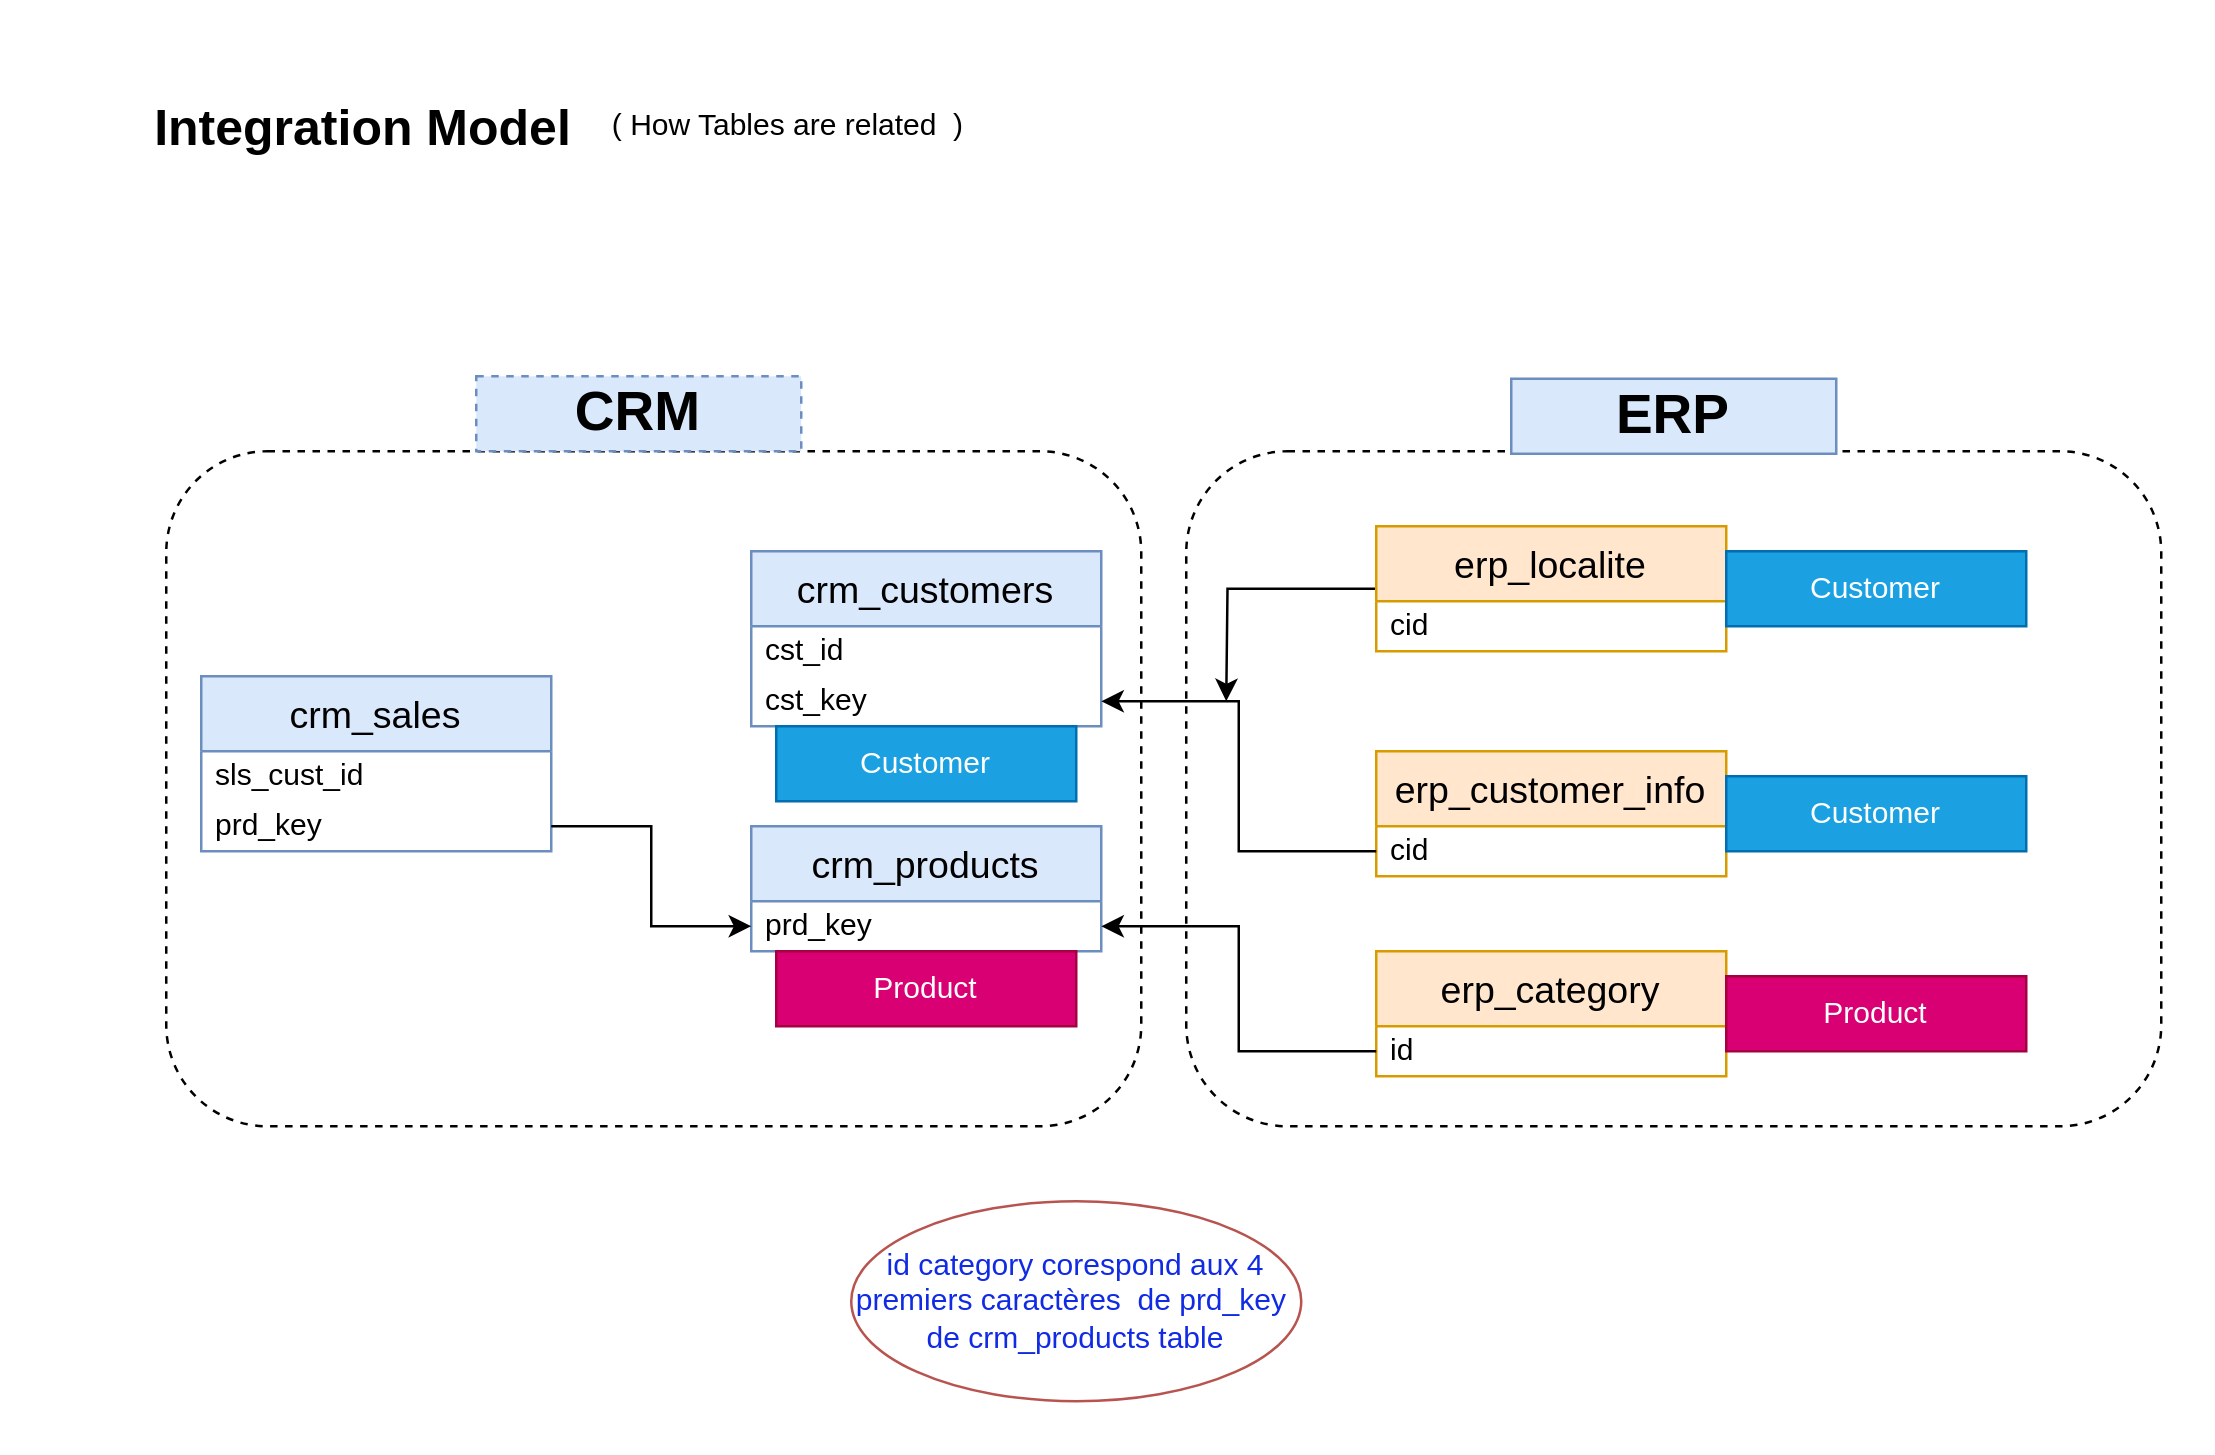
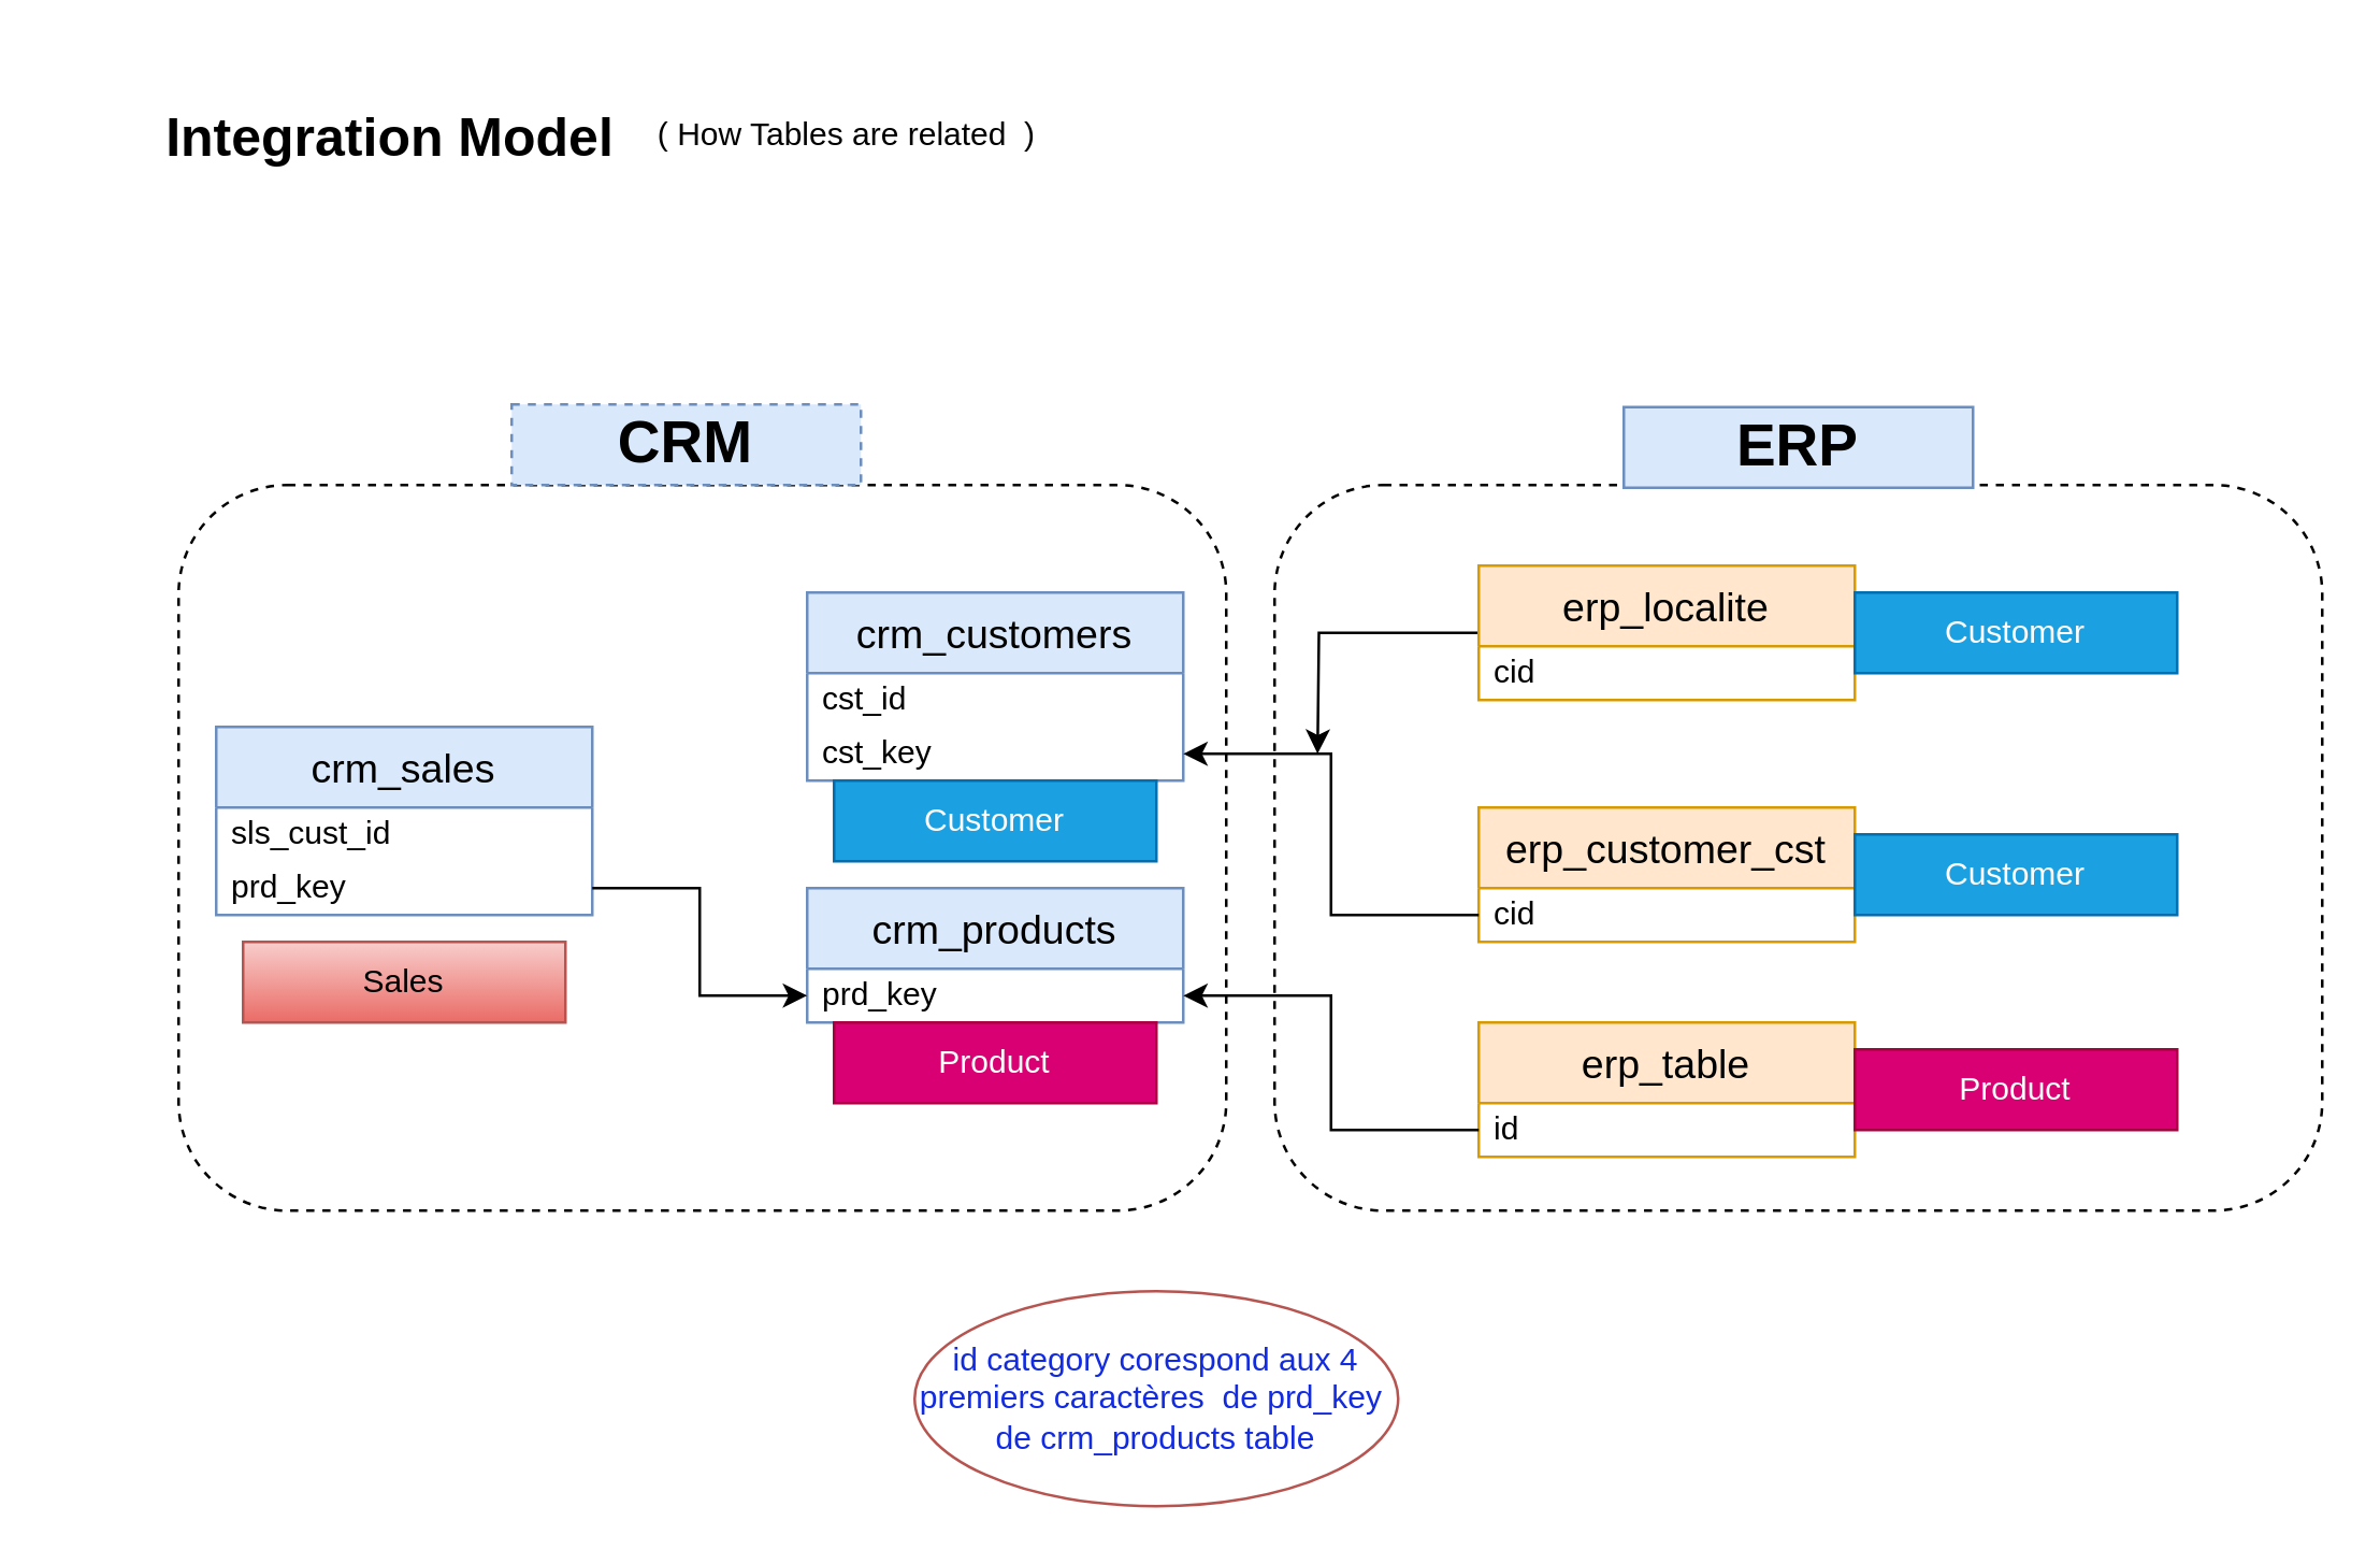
  <mxCell id="0" />
  <mxCell id="1" parent="0" />
  <mxCell id="2" value="Integration Model" style="rounded=0;whiteSpace=wrap;html=1;fontSize=20;fontStyle=1;fillColor=none;strokeColor=none;" parent="1" vertex="1"><mxGeometry x="20" y="20" width="250" height="60" as="geometry" /></mxCell>
  <mxCell id="3" value="( How Tables are related&amp;nbsp; )" style="rounded=0;whiteSpace=wrap;html=1;fillColor=none;strokeColor=none;" parent="1" vertex="1"><mxGeometry x="230" y="20" width="170" height="60" as="geometry" /></mxCell>
  <mxCell id="4" value="crm_sales" style="swimlane;fontStyle=0;childLayout=stackLayout;horizontal=1;startSize=30;horizontalStack=0;resizeParent=1;resizeParentMax=0;resizeLast=0;collapsible=1;marginBottom=0;whiteSpace=wrap;html=1;fillColor=#dae8fc;strokeColor=#6c8ebf;fontSize=15;" parent="1" vertex="1"><mxGeometry x="80" y="270" width="140" height="70" as="geometry" /></mxCell>
  <mxCell id="5" value="sls_cust_id" style="text;strokeColor=none;fillColor=none;align=left;verticalAlign=middle;spacingLeft=4;spacingRight=4;overflow=hidden;points=[[0,0.5],[1,0.5]];portConstraint=eastwest;rotatable=0;whiteSpace=wrap;html=1;" parent="4" vertex="1"><mxGeometry y="30" width="140" height="20" as="geometry" /></mxCell>
  <mxCell id="6" value="prd_key" style="text;strokeColor=none;fillColor=none;align=left;verticalAlign=middle;spacingLeft=4;spacingRight=4;overflow=hidden;points=[[0,0.5],[1,0.5]];portConstraint=eastwest;rotatable=0;whiteSpace=wrap;html=1;" parent="4" vertex="1"><mxGeometry y="50" width="140" height="20" as="geometry" /></mxCell>
  <mxCell id="7" value="crm_products" style="swimlane;fontStyle=0;childLayout=stackLayout;horizontal=1;startSize=30;horizontalStack=0;resizeParent=1;resizeParentMax=0;resizeLast=0;collapsible=1;marginBottom=0;whiteSpace=wrap;html=1;fillColor=#dae8fc;strokeColor=#6c8ebf;fontSize=15;" parent="1" vertex="1"><mxGeometry x="300" y="330" width="140" height="50" as="geometry" /></mxCell>
  <mxCell id="8" value="prd_key" style="text;strokeColor=none;fillColor=none;align=left;verticalAlign=middle;spacingLeft=4;spacingRight=4;overflow=hidden;points=[[0,0.5],[1,0.5]];portConstraint=eastwest;rotatable=0;whiteSpace=wrap;html=1;" parent="7" vertex="1"><mxGeometry y="30" width="140" height="20" as="geometry" /></mxCell>
  <mxCell id="9" value="crm_customers" style="swimlane;fontStyle=0;childLayout=stackLayout;horizontal=1;startSize=30;horizontalStack=0;resizeParent=1;resizeParentMax=0;resizeLast=0;collapsible=1;marginBottom=0;whiteSpace=wrap;html=1;fillColor=#dae8fc;strokeColor=#6c8ebf;fontSize=15;" parent="1" vertex="1"><mxGeometry x="300" y="220" width="140" height="70" as="geometry" /></mxCell>
  <mxCell id="10" value="cst_id" style="text;strokeColor=none;fillColor=none;align=left;verticalAlign=middle;spacingLeft=4;spacingRight=4;overflow=hidden;points=[[0,0.5],[1,0.5]];portConstraint=eastwest;rotatable=0;whiteSpace=wrap;html=1;" parent="9" vertex="1"><mxGeometry y="30" width="140" height="20" as="geometry" /></mxCell>
  <mxCell id="11" value="cst_key" style="text;strokeColor=none;fillColor=none;align=left;verticalAlign=middle;spacingLeft=4;spacingRight=4;overflow=hidden;points=[[0,0.5],[1,0.5]];portConstraint=eastwest;rotatable=0;whiteSpace=wrap;html=1;" parent="9" vertex="1"><mxGeometry y="50" width="140" height="20" as="geometry" /></mxCell>
  <mxCell id="12" style="edgeStyle=orthogonalEdgeStyle;rounded=0;orthogonalLoop=1;jettySize=auto;html=1;entryX=0;entryY=0.5;entryDx=0;entryDy=0;" parent="1" source="6" target="8" edge="1"><mxGeometry relative="1" as="geometry" /></mxCell>
- <mxCell id="13" value="erp_customer_info" style="swimlane;fontStyle=0;childLayout=stackLayout;horizontal=1;startSize=30;horizontalStack=0;resizeParent=1;resizeParentMax=0;resizeLast=0;collapsible=1;marginBottom=0;whiteSpace=wrap;html=1;fillColor=#ffe6cc;strokeColor=#d79b00;fontSize=15;" parent="1" vertex="1"><mxGeometry x="550" y="300" width="140" height="50" as="geometry" /></mxCell>
+ <mxCell id="13" value="erp_customer_cst" style="swimlane;fontStyle=0;childLayout=stackLayout;horizontal=1;startSize=30;horizontalStack=0;resizeParent=1;resizeParentMax=0;resizeLast=0;collapsible=1;marginBottom=0;whiteSpace=wrap;html=1;fillColor=#ffe6cc;strokeColor=#d79b00;fontSize=15;" parent="1" vertex="1"><mxGeometry x="550" y="300" width="140" height="50" as="geometry" /></mxCell>
  <mxCell id="14" value="cid" style="text;strokeColor=none;fillColor=none;align=left;verticalAlign=middle;spacingLeft=4;spacingRight=4;overflow=hidden;points=[[0,0.5],[1,0.5]];portConstraint=eastwest;rotatable=0;whiteSpace=wrap;html=1;" parent="13" vertex="1"><mxGeometry y="30" width="140" height="20" as="geometry" /></mxCell>
  <mxCell id="15" style="edgeStyle=orthogonalEdgeStyle;rounded=0;orthogonalLoop=1;jettySize=auto;html=1;entryX=1;entryY=0.5;entryDx=0;entryDy=0;" parent="1" source="14" target="11" edge="1"><mxGeometry relative="1" as="geometry" /></mxCell>
- <mxCell id="16" value="erp_category" style="swimlane;fontStyle=0;childLayout=stackLayout;horizontal=1;startSize=30;horizontalStack=0;resizeParent=1;resizeParentMax=0;resizeLast=0;collapsible=1;marginBottom=0;whiteSpace=wrap;html=1;fillColor=#ffe6cc;strokeColor=#d79b00;fontSize=15;" parent="1" vertex="1"><mxGeometry x="550" y="380" width="140" height="50" as="geometry" /></mxCell>
+ <mxCell id="16" value="erp_table" style="swimlane;fontStyle=0;childLayout=stackLayout;horizontal=1;startSize=30;horizontalStack=0;resizeParent=1;resizeParentMax=0;resizeLast=0;collapsible=1;marginBottom=0;whiteSpace=wrap;html=1;fillColor=#ffe6cc;strokeColor=#d79b00;fontSize=15;" parent="1" vertex="1"><mxGeometry x="550" y="380" width="140" height="50" as="geometry" /></mxCell>
  <mxCell id="17" value="id" style="text;strokeColor=none;fillColor=none;align=left;verticalAlign=middle;spacingLeft=4;spacingRight=4;overflow=hidden;points=[[0,0.5],[1,0.5]];portConstraint=eastwest;rotatable=0;whiteSpace=wrap;html=1;" parent="16" vertex="1"><mxGeometry y="30" width="140" height="20" as="geometry" /></mxCell>
  <mxCell id="18" style="edgeStyle=orthogonalEdgeStyle;rounded=0;orthogonalLoop=1;jettySize=auto;html=1;" parent="1" source="19" edge="1"><mxGeometry relative="1" as="geometry"><mxPoint x="490" y="280" as="targetPoint" /></mxGeometry></mxCell>
  <mxCell id="19" value="erp_localite" style="swimlane;fontStyle=0;childLayout=stackLayout;horizontal=1;startSize=30;horizontalStack=0;resizeParent=1;resizeParentMax=0;resizeLast=0;collapsible=1;marginBottom=0;whiteSpace=wrap;html=1;fillColor=#ffe6cc;strokeColor=#d79b00;fontSize=15;" parent="1" vertex="1"><mxGeometry x="550" y="210" width="140" height="50" as="geometry" /></mxCell>
  <mxCell id="20" value="cid" style="text;strokeColor=none;fillColor=none;align=left;verticalAlign=middle;spacingLeft=4;spacingRight=4;overflow=hidden;points=[[0,0.5],[1,0.5]];portConstraint=eastwest;rotatable=0;whiteSpace=wrap;html=1;" parent="19" vertex="1"><mxGeometry y="30" width="140" height="20" as="geometry" /></mxCell>
  <mxCell id="21" style="edgeStyle=orthogonalEdgeStyle;rounded=0;orthogonalLoop=1;jettySize=auto;html=1;entryX=1;entryY=0.5;entryDx=0;entryDy=0;" parent="1" source="17" target="8" edge="1"><mxGeometry relative="1" as="geometry" /></mxCell>
  <mxCell id="22" value="id category corespond aux 4 premiers caractères&amp;nbsp; de prd_key&amp;nbsp; de crm_products table" style="ellipse;whiteSpace=wrap;html=1;fillColor=none;strokeColor=#b85450;fontColor=light-dark(#112ae4, #ededed);" parent="1" vertex="1"><mxGeometry x="340" y="480" width="180" height="80" as="geometry" /></mxCell>
  <mxCell id="23" value="" style="rounded=1;whiteSpace=wrap;html=1;fillColor=none;dashed=1;" parent="1" vertex="1"><mxGeometry x="66" y="180" width="390" height="270" as="geometry" /></mxCell>
  <mxCell id="24" value="CRM" style="rounded=0;whiteSpace=wrap;html=1;fontSize=22;fillColor=#dae8fc;strokeColor=#6c8ebf;fontStyle=1;dashed=1;" parent="1" vertex="1"><mxGeometry x="190" y="150" width="130" height="30" as="geometry" /></mxCell>
  <mxCell id="25" value="" style="rounded=1;whiteSpace=wrap;html=1;fillColor=none;dashed=1;" parent="1" vertex="1"><mxGeometry x="474" y="180" width="390" height="270" as="geometry" /></mxCell>
  <mxCell id="26" value="ERP" style="rounded=0;whiteSpace=wrap;html=1;fontSize=22;fillColor=#dae8fc;strokeColor=#6c8ebf;fontStyle=1" parent="1" vertex="1"><mxGeometry x="604" y="151" width="130" height="30" as="geometry" /></mxCell>
  <mxCell id="27" value="Product" style="rounded=0;whiteSpace=wrap;html=1;fillColor=#d80073;strokeColor=#A50040;fontColor=#ffffff;" parent="1" vertex="1"><mxGeometry x="310" y="380" width="120" height="30" as="geometry" /></mxCell>
  <mxCell id="28" value="Product" style="rounded=0;whiteSpace=wrap;html=1;fillColor=#d80073;strokeColor=#A50040;fontColor=#ffffff;" parent="1" vertex="1"><mxGeometry x="690" y="390" width="120" height="30" as="geometry" /></mxCell>
  <mxCell id="29" value="Customer&lt;span style=&quot;color: rgba(0, 0, 0, 0); font-family: monospace; font-size: 0px; text-align: start; text-wrap-mode: nowrap;&quot;&gt;%3CmxGraphModel%3E%3Croot%3E%3CmxCell%20id%3D%220%22%2F%3E%3CmxCell%20id%3D%221%22%20parent%3D%220%22%2F%3E%3CmxCell%20id%3D%222%22%20value%3D%22Product%22%20style%3D%22rounded%3D0%3BwhiteSpace%3Dwrap%3Bhtml%3D1%3BfillColor%3D%23d80073%3BstrokeColor%3D%23A50040%3BfontColor%3D%23ffffff%3B%22%20vertex%3D%221%22%20parent%3D%221%22%3E%3CmxGeometry%20x%3D%22250%22%20y%3D%22400%22%20width%3D%22120%22%20height%3D%2230%22%20as%3D%22geometry%22%2F%3E%3C%2FmxCell%3E%3C%2Froot%3E%3C%2FmxGraphModel%3E&lt;/span&gt;" style="rounded=0;whiteSpace=wrap;html=1;fillColor=#1ba1e2;strokeColor=#006EAF;fontColor=#ffffff;" parent="1" vertex="1"><mxGeometry x="310" y="290" width="120" height="30" as="geometry" /></mxCell>
  <mxCell id="30" value="Customer&lt;span style=&quot;color: rgba(0, 0, 0, 0); font-family: monospace; font-size: 0px; text-align: start; text-wrap-mode: nowrap;&quot;&gt;%3CmxGraphModel%3E%3Croot%3E%3CmxCell%20id%3D%220%22%2F%3E%3CmxCell%20id%3D%221%22%20parent%3D%220%22%2F%3E%3CmxCell%20id%3D%222%22%20value%3D%22Product%22%20style%3D%22rounded%3D0%3BwhiteSpace%3Dwrap%3Bhtml%3D1%3BfillColor%3D%23d80073%3BstrokeColor%3D%23A50040%3BfontColor%3D%23ffffff%3B%22%20vertex%3D%221%22%20parent%3D%221%22%3E%3CmxGeometry%20x%3D%22250%22%20y%3D%22400%22%20width%3D%22120%22%20height%3D%2230%22%20as%3D%22geometry%22%2F%3E%3C%2FmxCell%3E%3C%2Froot%3E%3C%2FmxGraphModel%3E&lt;/span&gt;" style="rounded=0;whiteSpace=wrap;html=1;fillColor=#1ba1e2;strokeColor=#006EAF;fontColor=#ffffff;" parent="1" vertex="1"><mxGeometry x="690" y="220" width="120" height="30" as="geometry" /></mxCell>
  <mxCell id="31" value="Customer&lt;span style=&quot;color: rgba(0, 0, 0, 0); font-family: monospace; font-size: 0px; text-align: start; text-wrap-mode: nowrap;&quot;&gt;%3CmxGraphModel%3E%3Croot%3E%3CmxCell%20id%3D%220%22%2F%3E%3CmxCell%20id%3D%221%22%20parent%3D%220%22%2F%3E%3CmxCell%20id%3D%222%22%20value%3D%22Product%22%20style%3D%22rounded%3D0%3BwhiteSpace%3Dwrap%3Bhtml%3D1%3BfillColor%3D%23d80073%3BstrokeColor%3D%23A50040%3BfontColor%3D%23ffffff%3B%22%20vertex%3D%221%22%20parent%3D%221%22%3E%3CmxGeometry%20x%3D%22250%22%20y%3D%22400%22%20width%3D%22120%22%20height%3D%2230%22%20as%3D%22geometry%22%2F%3E%3C%2FmxCell%3E%3C%2Froot%3E%3C%2FmxGraphModel%3E&lt;/span&gt;" style="rounded=0;whiteSpace=wrap;html=1;fillColor=#1ba1e2;strokeColor=#006EAF;fontColor=#ffffff;" parent="1" vertex="1"><mxGeometry x="690" y="310" width="120" height="30" as="geometry" /></mxCell>
+ <mxCell id="32" value="Sales" style="rounded=0;whiteSpace=wrap;html=1;fillColor=#f8cecc;strokeColor=#b85450;gradientColor=#ea6b66;" parent="1" vertex="1"><mxGeometry x="90" y="350" width="120" height="30" as="geometry" /></mxCell>
